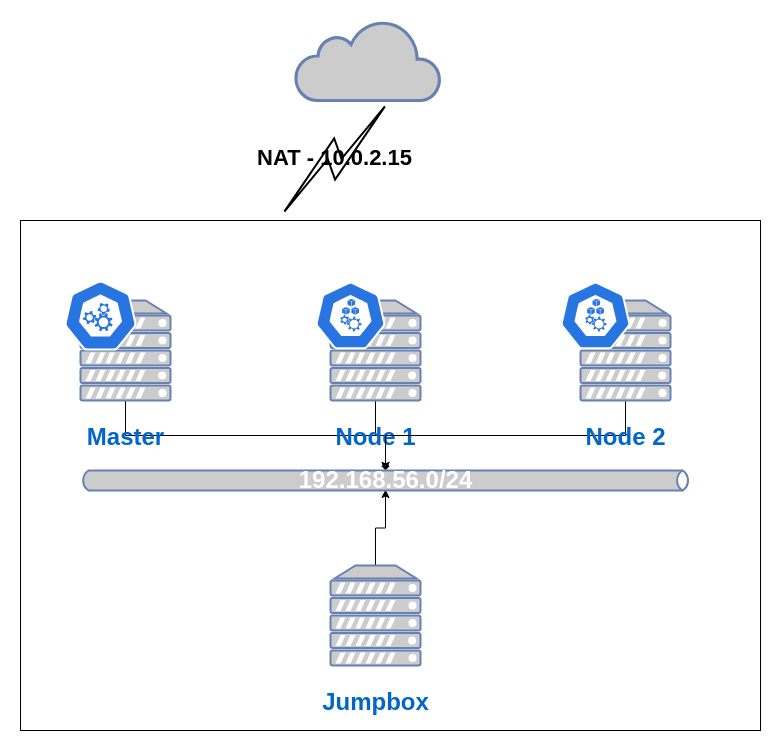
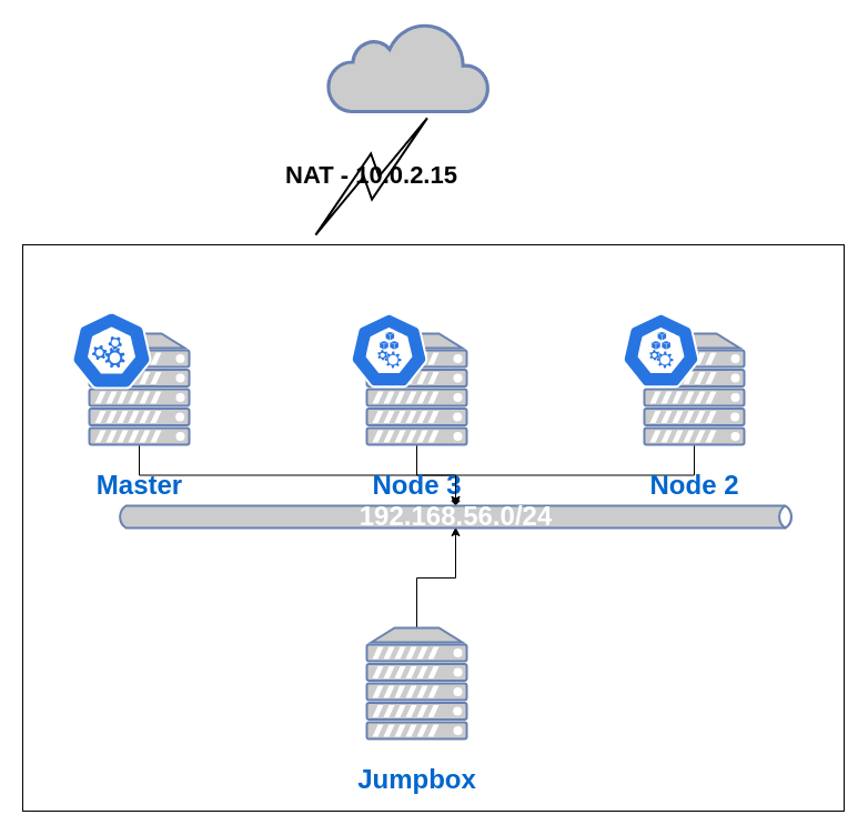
  <mxCell id="0" />
  <mxCell id="1" parent="0" />
  <mxCell id="2" value="" style="rounded=0;whiteSpace=wrap;html=1;" vertex="1" parent="1"><mxGeometry x="20" y="220" width="740" height="510" as="geometry" /></mxCell>
  <mxCell id="3" value="" style="edgeStyle=orthogonalEdgeStyle;rounded=0;orthogonalLoop=1;jettySize=auto;html=1;" edge="1" parent="1" source="4" target="14"><mxGeometry relative="1" as="geometry" /></mxCell>
  <mxCell id="4" value="&lt;h1&gt;Jumpbox&lt;/h1&gt;" style="fontColor=#0066CC;verticalAlign=top;verticalLabelPosition=bottom;labelPosition=center;align=center;html=1;outlineConnect=0;fillColor=#CCCCCC;strokeColor=#6881B3;gradientColor=none;gradientDirection=north;strokeWidth=2;shape=mxgraph.networks.server;" vertex="1" parent="1"><mxGeometry x="330" y="565" width="90" height="100" as="geometry" /></mxCell>
  <mxCell id="5" value="" style="edgeStyle=orthogonalEdgeStyle;rounded=0;orthogonalLoop=1;jettySize=auto;html=1;endArrow=diamond;" edge="1" parent="1" source="6" target="14"><mxGeometry relative="1" as="geometry" /></mxCell>
  <mxCell id="6" value="&lt;h1&gt;Master&lt;/h1&gt;" style="fontColor=#0066CC;verticalAlign=top;verticalLabelPosition=bottom;labelPosition=center;align=center;html=1;outlineConnect=0;fillColor=#CCCCCC;strokeColor=#6881B3;gradientColor=none;gradientDirection=north;strokeWidth=2;shape=mxgraph.networks.server;" vertex="1" parent="1"><mxGeometry x="80" y="300" width="90" height="100" as="geometry" /></mxCell>
  <mxCell id="7" value="" style="edgeStyle=orthogonalEdgeStyle;rounded=0;orthogonalLoop=1;jettySize=auto;html=1;" edge="1" parent="1" source="8" target="14"><mxGeometry relative="1" as="geometry" /></mxCell>
- <mxCell id="8" value="&lt;h1&gt;Node 1&lt;/h1&gt;" style="fontColor=#0066CC;verticalAlign=top;verticalLabelPosition=bottom;labelPosition=center;align=center;html=1;outlineConnect=0;fillColor=#CCCCCC;strokeColor=#6881B3;gradientColor=none;gradientDirection=north;strokeWidth=2;shape=mxgraph.networks.server;" vertex="1" parent="1"><mxGeometry x="330" y="300" width="90" height="100" as="geometry" /></mxCell>
+ <mxCell id="8" value="&lt;h1&gt;Node 3&lt;/h1&gt;" style="fontColor=#0066CC;verticalAlign=top;verticalLabelPosition=bottom;labelPosition=center;align=center;html=1;outlineConnect=0;fillColor=#CCCCCC;strokeColor=#6881B3;gradientColor=none;gradientDirection=north;strokeWidth=2;shape=mxgraph.networks.server;" vertex="1" parent="1"><mxGeometry x="330" y="300" width="90" height="100" as="geometry" /></mxCell>
  <mxCell id="9" value="" style="edgeStyle=orthogonalEdgeStyle;rounded=0;orthogonalLoop=1;jettySize=auto;html=1;" edge="1" parent="1" source="10" target="14"><mxGeometry relative="1" as="geometry" /></mxCell>
  <mxCell id="10" value="&lt;h1&gt;Node 2&lt;/h1&gt;" style="fontColor=#0066CC;verticalAlign=top;verticalLabelPosition=bottom;labelPosition=center;align=center;html=1;outlineConnect=0;fillColor=#CCCCCC;strokeColor=#6881B3;gradientColor=none;gradientDirection=north;strokeWidth=2;shape=mxgraph.networks.server;" vertex="1" parent="1"><mxGeometry x="580" y="300" width="90" height="100" as="geometry" /></mxCell>
  <mxCell id="11" value="" style="sketch=0;html=1;dashed=0;whitespace=wrap;fillColor=#2875E2;strokeColor=#ffffff;points=[[0.005,0.63,0],[0.1,0.2,0],[0.9,0.2,0],[0.5,0,0],[0.995,0.63,0],[0.72,0.99,0],[0.5,1,0],[0.28,0.99,0]];verticalLabelPosition=bottom;align=center;verticalAlign=top;shape=mxgraph.kubernetes.icon;prIcon=master" vertex="1" parent="1"><mxGeometry x="60" y="280" width="80" height="70" as="geometry" /></mxCell>
  <mxCell id="12" value="" style="sketch=0;html=1;dashed=0;whitespace=wrap;fillColor=#2875E2;strokeColor=#ffffff;points=[[0.005,0.63,0],[0.1,0.2,0],[0.9,0.2,0],[0.5,0,0],[0.995,0.63,0],[0.72,0.99,0],[0.5,1,0],[0.28,0.99,0]];verticalLabelPosition=bottom;align=center;verticalAlign=top;shape=mxgraph.kubernetes.icon;prIcon=node" vertex="1" parent="1"><mxGeometry x="315" y="275" width="70" height="80" as="geometry" /></mxCell>
  <mxCell id="13" value="" style="sketch=0;html=1;dashed=0;whitespace=wrap;fillColor=#2875E2;strokeColor=#ffffff;points=[[0.005,0.63,0],[0.1,0.2,0],[0.9,0.2,0],[0.5,0,0],[0.995,0.63,0],[0.72,0.99,0],[0.5,1,0],[0.28,0.99,0]];verticalLabelPosition=bottom;align=center;verticalAlign=top;shape=mxgraph.kubernetes.icon;prIcon=node" vertex="1" parent="1"><mxGeometry x="560" y="275" width="70" height="80" as="geometry" /></mxCell>
- <mxCell id="14" value="&lt;h1&gt;192.168.56.0/24&lt;/h1&gt;" style="html=1;outlineConnect=0;fillColor=#CCCCCC;strokeColor=#6881B3;gradientColor=none;gradientDirection=north;strokeWidth=2;shape=mxgraph.networks.bus;gradientColor=none;gradientDirection=north;fontColor=#ffffff;perimeter=backbonePerimeter;backboneSize=20;" vertex="1" parent="1"><mxGeometry x="80" y="470" width="610" height="20" as="geometry" /></mxCell>
+ <mxCell id="14" value="&lt;h1&gt;192.168.56.0/24&lt;/h1&gt;" style="html=1;outlineConnect=0;fillColor=#CCCCCC;strokeColor=#6881B3;gradientColor=none;gradientDirection=north;strokeWidth=2;shape=mxgraph.networks.bus;gradientColor=none;gradientDirection=north;fontColor=#ffffff;perimeter=backbonePerimeter;backboneSize=20;" vertex="1" parent="1"><mxGeometry x="105" y="455" width="610" height="20" as="geometry" /></mxCell>
  <mxCell id="15" value="" style="html=1;outlineConnect=0;fillColor=#CCCCCC;strokeColor=#6881B3;gradientColor=none;gradientDirection=north;strokeWidth=2;shape=mxgraph.networks.cloud;fontColor=#ffffff;" vertex="1" parent="1"><mxGeometry x="295" y="20" width="145" height="80" as="geometry" /></mxCell>
  <mxCell id="16" value="&lt;h1&gt;NAT - 10.0.2.15&lt;/h1&gt;" style="html=1;outlineConnect=0;gradientDirection=north;strokeWidth=2;shape=mxgraph.networks.comm_link_edge;html=1;rounded=0;exitX=0.349;exitY=-0.006;exitDx=0;exitDy=0;exitPerimeter=0;labelBackgroundColor=none;" edge="1" parent="1" source="2"><mxGeometry width="100" height="100" relative="1" as="geometry"><mxPoint x="290" y="200" as="sourcePoint" /><mxPoint x="390" y="100" as="targetPoint" /></mxGeometry></mxCell>
